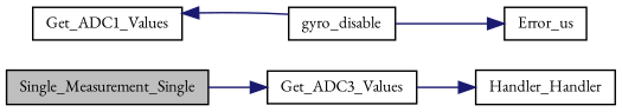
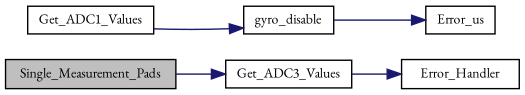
  digraph {
    fontname="EB Garamond"
    rankdir=LR
    node [color=black fillcolor=white fontname="EB Garamond" fontsize=10 shape=record style=filled]
    edge [color=midnightblue fontname="EB Garamond" fontsize=10 labelfontname=Helvetica labelfontsize=10 style=solid]
-   n1 [fillcolor=grey75 fontcolor=black height=0.2 label=Single_Measurement_Single width=0.4]
+   n1 [fillcolor=grey75 fontcolor=black height=0.2 label=Single_Measurement_Pads width=0.4]
    n2 [height=0.2 label=Get_ADC3_Values width=0.4]
    n3 [height=0.2 label=Get_ADC1_Values width=0.4]
    n4 [height=0.2 label=gyro_disable width=0.4]
-   n5 [height=0.2 label=Handler_Handler width=0.4]
+   n5 [height=0.2 label=Error_Handler width=0.4]
    n6 [height=0.2 label=Error_us width=0.4]
    n1 -> n2
    n2 -> n5
-   n4 -> n3
+   n3 -> n4
    n4 -> n6
  }
